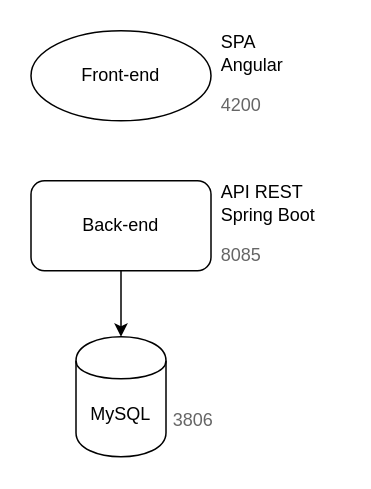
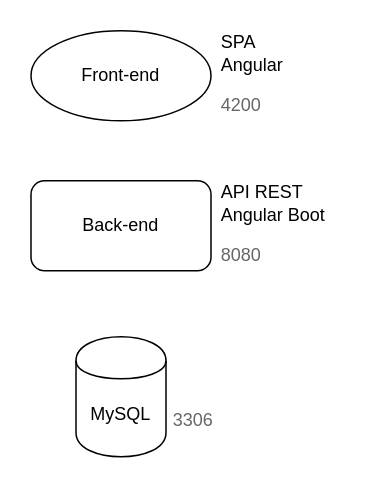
  <mxCell id="0" />
  <mxCell id="1" parent="0" />
  <mxCell id="2" value="Front-end" style="ellipse;whiteSpace=wrap;html=1;" vertex="1" parent="1"><mxGeometry x="20" y="20" width="120" height="60" as="geometry" /></mxCell>
  <mxCell id="3" value="SPA&lt;br&gt;Angular" style="text;html=1;strokeColor=none;fillColor=none;align=left;verticalAlign=middle;whiteSpace=wrap;rounded=0;" vertex="1" parent="1"><mxGeometry x="145" y="20" width="50" height="30" as="geometry" /></mxCell>
- <mxCell id="4" style="edgeStyle=orthogonalEdgeStyle;rounded=0;orthogonalLoop=1;jettySize=auto;html=1;exitX=0.5;exitY=1;exitDx=0;exitDy=0;" edge="1" parent="1" source="5" target="7"><mxGeometry relative="1" as="geometry" /></mxCell>
  <mxCell id="5" value="Back-end" style="rounded=1;whiteSpace=wrap;html=1;align=center;" vertex="1" parent="1"><mxGeometry x="20" y="120" width="120" height="60" as="geometry" /></mxCell>
- <mxCell id="6" value="API REST&lt;br&gt;Spring Boot" style="text;html=1;strokeColor=none;fillColor=none;align=left;verticalAlign=middle;whiteSpace=wrap;rounded=0;" vertex="1" parent="1"><mxGeometry x="145" y="115" width="80" height="40" as="geometry" /></mxCell>
+ <mxCell id="6" value="API REST&lt;br&gt;Angular Boot" style="text;html=1;strokeColor=none;fillColor=none;align=left;verticalAlign=middle;whiteSpace=wrap;rounded=0;" vertex="1" parent="1"><mxGeometry x="145" y="115" width="80" height="40" as="geometry" /></mxCell>
  <mxCell id="7" value="MySQL" style="shape=cylinder;whiteSpace=wrap;html=1;boundedLbl=1;backgroundOutline=1;align=center;" vertex="1" parent="1"><mxGeometry x="50" y="224" width="60" height="80" as="geometry" /></mxCell>
- <mxCell id="8" value="8085" style="text;html=1;strokeColor=none;fillColor=none;align=left;verticalAlign=middle;whiteSpace=wrap;rounded=0;fontColor=#666666;" vertex="1" parent="1"><mxGeometry x="145" y="160" width="40" height="20" as="geometry" /></mxCell>
+ <mxCell id="8" value="8080" style="text;html=1;strokeColor=none;fillColor=none;align=left;verticalAlign=middle;whiteSpace=wrap;rounded=0;fontColor=#666666;" vertex="1" parent="1"><mxGeometry x="145" y="160" width="40" height="20" as="geometry" /></mxCell>
  <mxCell id="9" value="4200" style="text;html=1;strokeColor=none;fillColor=none;align=left;verticalAlign=middle;whiteSpace=wrap;rounded=0;fontColor=#666666;" vertex="1" parent="1"><mxGeometry x="145" y="60" width="40" height="20" as="geometry" /></mxCell>
- <mxCell id="10" value="3806" style="text;html=1;strokeColor=none;fillColor=none;align=left;verticalAlign=middle;whiteSpace=wrap;rounded=0;fontColor=#666666;" vertex="1" parent="1"><mxGeometry x="113" y="270" width="40" height="20" as="geometry" /></mxCell>
+ <mxCell id="10" value="3306" style="text;html=1;strokeColor=none;fillColor=none;align=left;verticalAlign=middle;whiteSpace=wrap;rounded=0;fontColor=#666666;" vertex="1" parent="1"><mxGeometry x="113" y="270" width="40" height="20" as="geometry" /></mxCell>
